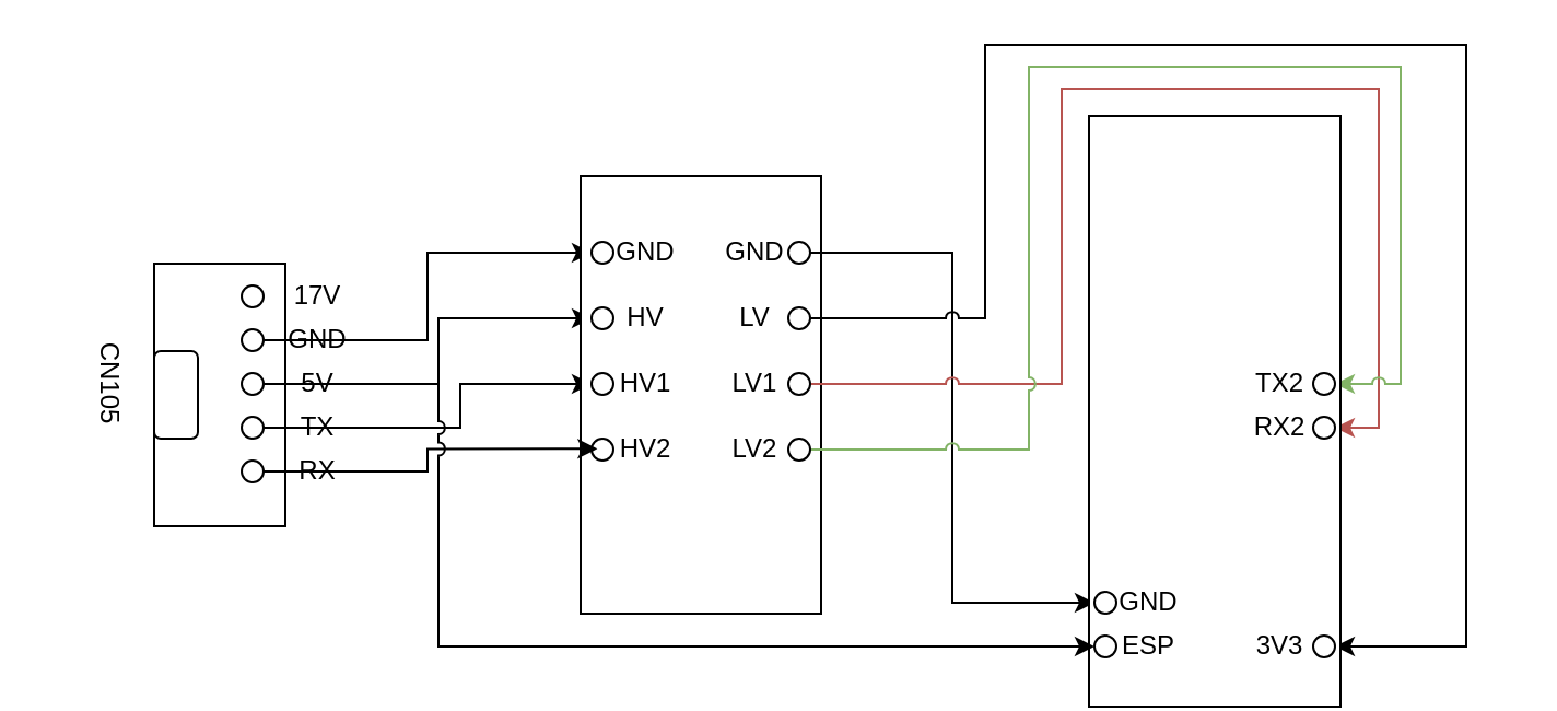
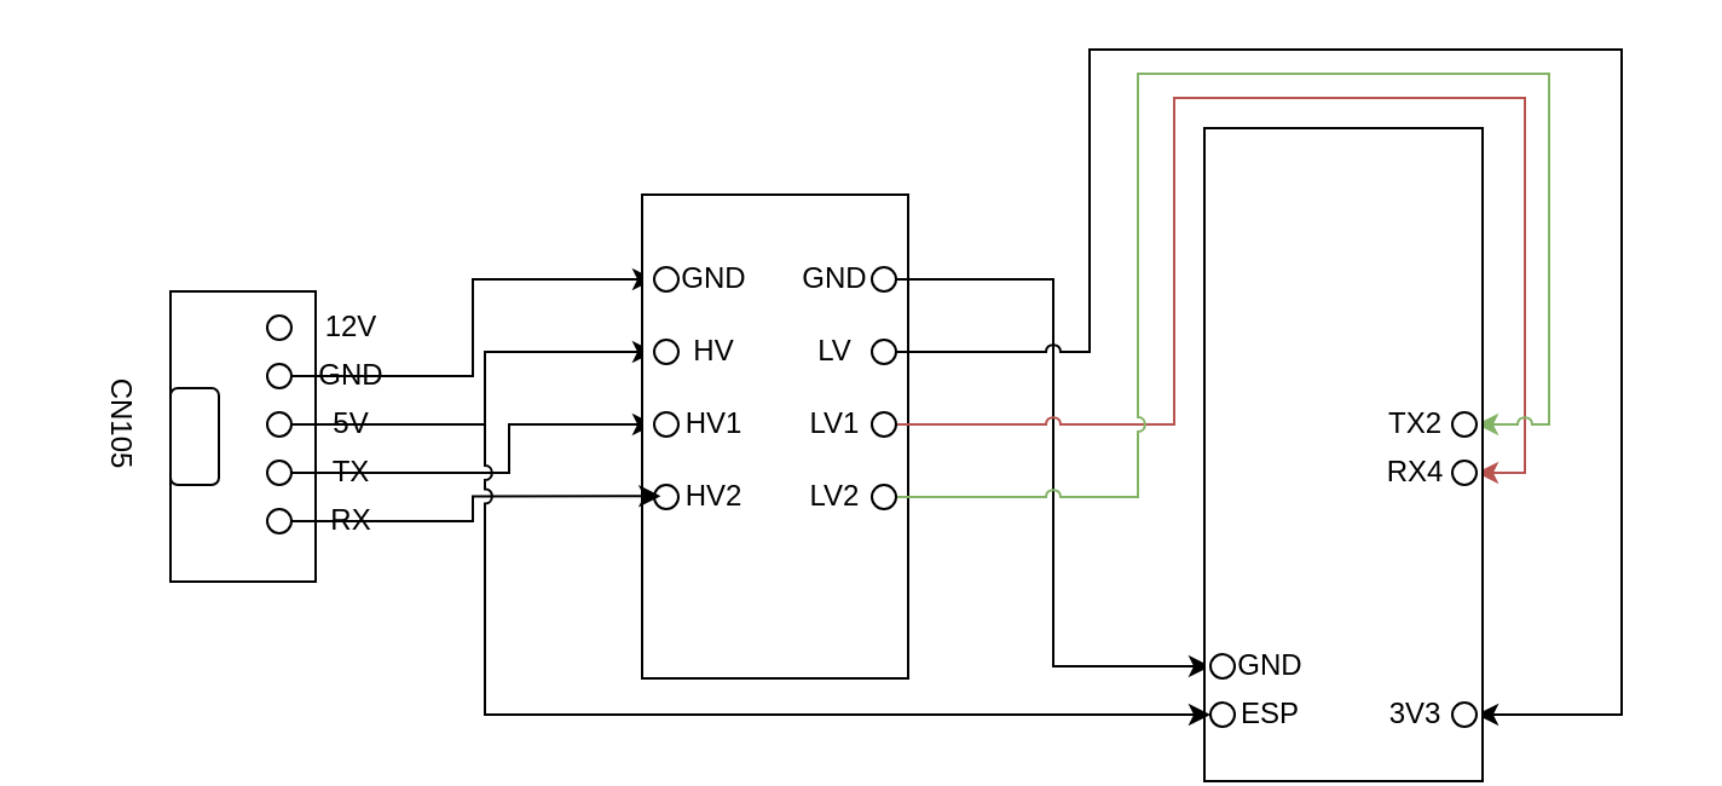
  <mxCell id="0" />
  <mxCell id="1" parent="0" />
  <mxCell id="2" value="" style="rounded=0;whiteSpace=wrap;html=1;rotation=90;" parent="1" vertex="1"><mxGeometry x="40" y="150" width="120" height="60" as="geometry" /></mxCell>
  <mxCell id="3" value="" style="rounded=1;whiteSpace=wrap;html=1;rotation=-90;" parent="1" vertex="1"><mxGeometry x="60" y="170" width="40" height="20" as="geometry" /></mxCell>
  <mxCell id="4" value="" style="ellipse;whiteSpace=wrap;html=1;aspect=fixed;" parent="1" vertex="1"><mxGeometry x="110" y="130" width="10" height="10" as="geometry" /></mxCell>
  <mxCell id="5" style="edgeStyle=orthogonalEdgeStyle;rounded=0;orthogonalLoop=1;jettySize=auto;html=1;entryX=0;entryY=0.5;entryDx=0;entryDy=0;" parent="1" source="6" target="13" edge="1"><mxGeometry relative="1" as="geometry" /></mxCell>
  <mxCell id="6" value="" style="ellipse;whiteSpace=wrap;html=1;aspect=fixed;" parent="1" vertex="1"><mxGeometry x="110" y="150" width="10" height="10" as="geometry" /></mxCell>
  <mxCell id="7" style="edgeStyle=orthogonalEdgeStyle;rounded=0;orthogonalLoop=1;jettySize=auto;html=1;entryX=0;entryY=0.5;entryDx=0;entryDy=0;" parent="1" source="8" target="16" edge="1"><mxGeometry relative="1" as="geometry"><Array as="points"><mxPoint x="200" y="175" /><mxPoint x="200" y="145" /></Array></mxGeometry></mxCell>
  <mxCell id="8" value="" style="ellipse;whiteSpace=wrap;html=1;aspect=fixed;" parent="1" vertex="1"><mxGeometry x="110" y="170" width="10" height="10" as="geometry" /></mxCell>
  <mxCell id="9" style="edgeStyle=orthogonalEdgeStyle;rounded=0;orthogonalLoop=1;jettySize=auto;html=1;entryX=0;entryY=0.5;entryDx=0;entryDy=0;" parent="1" source="10" target="19" edge="1"><mxGeometry relative="1" as="geometry"><Array as="points"><mxPoint x="210" y="195" /><mxPoint x="210" y="175" /></Array></mxGeometry></mxCell>
  <mxCell id="10" value="" style="ellipse;whiteSpace=wrap;html=1;aspect=fixed;" parent="1" vertex="1"><mxGeometry x="110" y="190" width="10" height="10" as="geometry" /></mxCell>
  <mxCell id="11" value="" style="ellipse;whiteSpace=wrap;html=1;aspect=fixed;" parent="1" vertex="1"><mxGeometry x="110" y="210" width="10" height="10" as="geometry" /></mxCell>
  <mxCell id="12" value="" style="rounded=0;whiteSpace=wrap;html=1;rotation=-90;" parent="1" vertex="1"><mxGeometry x="220" y="125" width="200" height="110" as="geometry" /></mxCell>
  <mxCell id="13" value="" style="ellipse;whiteSpace=wrap;html=1;aspect=fixed;" parent="1" vertex="1"><mxGeometry x="270" y="110" width="10" height="10" as="geometry" /></mxCell>
  <mxCell id="14" style="edgeStyle=orthogonalEdgeStyle;rounded=0;orthogonalLoop=1;jettySize=auto;html=1;entryX=0;entryY=0.5;entryDx=0;entryDy=0;" edge="1" parent="1" source="15" target="40"><mxGeometry relative="1" as="geometry" /></mxCell>
  <mxCell id="15" value="" style="ellipse;whiteSpace=wrap;html=1;aspect=fixed;" parent="1" vertex="1"><mxGeometry x="360" y="110" width="10" height="10" as="geometry" /></mxCell>
  <mxCell id="16" value="" style="ellipse;whiteSpace=wrap;html=1;aspect=fixed;" parent="1" vertex="1"><mxGeometry x="270" y="140" width="10" height="10" as="geometry" /></mxCell>
  <mxCell id="17" style="edgeStyle=orthogonalEdgeStyle;rounded=0;orthogonalLoop=1;jettySize=auto;html=1;entryX=1;entryY=0.5;entryDx=0;entryDy=0;jumpStyle=arc;" edge="1" parent="1" source="18" target="41"><mxGeometry relative="1" as="geometry"><Array as="points"><mxPoint x="450" y="145" /><mxPoint x="450" y="20" /><mxPoint x="670" y="20" /><mxPoint x="670" y="295" /></Array></mxGeometry></mxCell>
  <mxCell id="18" value="" style="ellipse;whiteSpace=wrap;html=1;aspect=fixed;" parent="1" vertex="1"><mxGeometry x="360" y="140" width="10" height="10" as="geometry" /></mxCell>
  <mxCell id="19" value="" style="ellipse;whiteSpace=wrap;html=1;aspect=fixed;" parent="1" vertex="1"><mxGeometry x="270" y="170" width="10" height="10" as="geometry" /></mxCell>
  <mxCell id="20" style="edgeStyle=orthogonalEdgeStyle;rounded=0;orthogonalLoop=1;jettySize=auto;html=1;entryX=1;entryY=0.5;entryDx=0;entryDy=0;jumpStyle=arc;fillColor=#f8cecc;strokeColor=#b85450;" edge="1" parent="1" source="21" target="43"><mxGeometry relative="1" as="geometry"><Array as="points"><mxPoint x="485" y="175" /><mxPoint x="485" y="40" /><mxPoint x="630" y="40" /><mxPoint x="630" y="195" /></Array></mxGeometry></mxCell>
  <mxCell id="21" value="" style="ellipse;whiteSpace=wrap;html=1;aspect=fixed;" parent="1" vertex="1"><mxGeometry x="360" y="170" width="10" height="10" as="geometry" /></mxCell>
  <mxCell id="22" value="" style="ellipse;whiteSpace=wrap;html=1;aspect=fixed;" parent="1" vertex="1"><mxGeometry x="270" y="200" width="10" height="10" as="geometry" /></mxCell>
  <mxCell id="23" style="edgeStyle=orthogonalEdgeStyle;rounded=0;orthogonalLoop=1;jettySize=auto;html=1;entryX=1;entryY=0.5;entryDx=0;entryDy=0;jumpStyle=arc;fillColor=#d5e8d4;strokeColor=#82b366;" edge="1" parent="1" source="24" target="42"><mxGeometry relative="1" as="geometry"><Array as="points"><mxPoint x="470" y="205" /><mxPoint x="470" y="30" /><mxPoint x="640" y="30" /><mxPoint x="640" y="175" /></Array></mxGeometry></mxCell>
  <mxCell id="24" value="" style="ellipse;whiteSpace=wrap;html=1;aspect=fixed;" parent="1" vertex="1"><mxGeometry x="360" y="200" width="10" height="10" as="geometry" /></mxCell>
- <mxCell id="25" value="17V" style="text;html=1;align=center;verticalAlign=middle;whiteSpace=wrap;rounded=0;" parent="1" vertex="1"><mxGeometry x="130" y="130" width="30" height="10" as="geometry" /></mxCell>
+ <mxCell id="25" value="12V" style="text;html=1;align=center;verticalAlign=middle;whiteSpace=wrap;rounded=0;" parent="1" vertex="1"><mxGeometry x="130" y="130" width="30" height="10" as="geometry" /></mxCell>
  <mxCell id="26" value="GND" style="text;html=1;align=center;verticalAlign=middle;whiteSpace=wrap;rounded=0;" parent="1" vertex="1"><mxGeometry x="130" y="150" width="30" height="10" as="geometry" /></mxCell>
  <mxCell id="27" value="5V" style="text;html=1;align=center;verticalAlign=middle;whiteSpace=wrap;rounded=0;" parent="1" vertex="1"><mxGeometry x="130" y="170" width="30" height="10" as="geometry" /></mxCell>
  <mxCell id="28" value="TX" style="text;html=1;align=center;verticalAlign=middle;whiteSpace=wrap;rounded=0;" parent="1" vertex="1"><mxGeometry x="130" y="190" width="30" height="10" as="geometry" /></mxCell>
  <mxCell id="29" value="RX" style="text;html=1;align=center;verticalAlign=middle;whiteSpace=wrap;rounded=0;" parent="1" vertex="1"><mxGeometry x="130" y="210" width="30" height="10" as="geometry" /></mxCell>
  <mxCell id="30" value="GND" style="text;html=1;align=center;verticalAlign=middle;whiteSpace=wrap;rounded=0;" parent="1" vertex="1"><mxGeometry x="280" y="110" width="30" height="10" as="geometry" /></mxCell>
  <mxCell id="31" value="GND" style="text;html=1;align=center;verticalAlign=middle;whiteSpace=wrap;rounded=0;" parent="1" vertex="1"><mxGeometry x="330" y="110" width="30" height="10" as="geometry" /></mxCell>
  <mxCell id="32" value="HV" style="text;html=1;align=center;verticalAlign=middle;whiteSpace=wrap;rounded=0;" parent="1" vertex="1"><mxGeometry x="280" y="140" width="30" height="10" as="geometry" /></mxCell>
  <mxCell id="33" value="LV" style="text;html=1;align=center;verticalAlign=middle;whiteSpace=wrap;rounded=0;" parent="1" vertex="1"><mxGeometry x="330" y="140" width="30" height="10" as="geometry" /></mxCell>
  <mxCell id="34" value="HV1" style="text;html=1;align=center;verticalAlign=middle;whiteSpace=wrap;rounded=0;" parent="1" vertex="1"><mxGeometry x="280" y="170" width="30" height="10" as="geometry" /></mxCell>
  <mxCell id="35" value="HV2" style="text;html=1;align=center;verticalAlign=middle;whiteSpace=wrap;rounded=0;" parent="1" vertex="1"><mxGeometry x="280" y="200" width="30" height="10" as="geometry" /></mxCell>
  <mxCell id="36" value="LV1" style="text;html=1;align=center;verticalAlign=middle;whiteSpace=wrap;rounded=0;" parent="1" vertex="1"><mxGeometry x="330" y="170" width="30" height="10" as="geometry" /></mxCell>
  <mxCell id="37" value="LV2" style="text;html=1;align=center;verticalAlign=middle;whiteSpace=wrap;rounded=0;" parent="1" vertex="1"><mxGeometry x="330" y="200" width="30" height="10" as="geometry" /></mxCell>
  <mxCell id="38" value="" style="rounded=0;whiteSpace=wrap;html=1;rotation=90;" parent="1" vertex="1"><mxGeometry x="420" y="130" width="270" height="115" as="geometry" /></mxCell>
  <mxCell id="39" value="" style="ellipse;whiteSpace=wrap;html=1;aspect=fixed;" parent="1" vertex="1"><mxGeometry x="500" y="290" width="10" height="10" as="geometry" /></mxCell>
  <mxCell id="40" value="" style="ellipse;whiteSpace=wrap;html=1;aspect=fixed;" parent="1" vertex="1"><mxGeometry x="500" y="270" width="10" height="10" as="geometry" /></mxCell>
  <mxCell id="41" value="" style="ellipse;whiteSpace=wrap;html=1;aspect=fixed;" parent="1" vertex="1"><mxGeometry x="600" y="290" width="10" height="10" as="geometry" /></mxCell>
  <mxCell id="42" value="" style="ellipse;whiteSpace=wrap;html=1;aspect=fixed;" parent="1" vertex="1"><mxGeometry x="600" y="170" width="10" height="10" as="geometry" /></mxCell>
  <mxCell id="43" value="" style="ellipse;whiteSpace=wrap;html=1;aspect=fixed;" parent="1" vertex="1"><mxGeometry x="600" y="190" width="10" height="10" as="geometry" /></mxCell>
  <mxCell id="44" value="GND" style="text;html=1;align=center;verticalAlign=middle;whiteSpace=wrap;rounded=0;" parent="1" vertex="1"><mxGeometry x="510" y="270" width="30" height="10" as="geometry" /></mxCell>
  <mxCell id="45" value="ESP" style="text;html=1;align=center;verticalAlign=middle;whiteSpace=wrap;rounded=0;" parent="1" vertex="1"><mxGeometry x="510" y="290" width="30" height="10" as="geometry" /></mxCell>
  <mxCell id="46" value="3V3" style="text;html=1;align=center;verticalAlign=middle;whiteSpace=wrap;rounded=0;" parent="1" vertex="1"><mxGeometry x="570" y="290" width="30" height="10" as="geometry" /></mxCell>
  <mxCell id="47" value="TX2" style="text;html=1;align=center;verticalAlign=middle;whiteSpace=wrap;rounded=0;" parent="1" vertex="1"><mxGeometry x="570" y="170" width="30" height="10" as="geometry" /></mxCell>
- <mxCell id="48" value="RX2" style="text;html=1;align=center;verticalAlign=middle;whiteSpace=wrap;rounded=0;" parent="1" vertex="1"><mxGeometry x="570" y="190" width="30" height="10" as="geometry" /></mxCell>
+ <mxCell id="48" value="RX4" style="text;html=1;align=center;verticalAlign=middle;whiteSpace=wrap;rounded=0;" parent="1" vertex="1"><mxGeometry x="570" y="190" width="30" height="10" as="geometry" /></mxCell>
  <mxCell id="49" style="edgeStyle=orthogonalEdgeStyle;rounded=0;orthogonalLoop=1;jettySize=auto;html=1;entryX=0.267;entryY=0.467;entryDx=0;entryDy=0;entryPerimeter=0;" parent="1" source="11" target="22" edge="1"><mxGeometry relative="1" as="geometry" /></mxCell>
  <mxCell id="50" value="" style="endArrow=classic;html=1;rounded=0;entryX=0;entryY=0.5;entryDx=0;entryDy=0;jumpStyle=arc;" edge="1" parent="1" target="39"><mxGeometry width="50" height="50" relative="1" as="geometry"><mxPoint x="200" y="170" as="sourcePoint" /><mxPoint x="200" y="360" as="targetPoint" /><Array as="points"><mxPoint x="200" y="295" /></Array></mxGeometry></mxCell>
  <mxCell id="51" value="CN105" style="text;html=1;align=center;verticalAlign=middle;whiteSpace=wrap;rounded=0;rotation=90;" vertex="1" parent="1"><mxGeometry x="20" y="160" width="60" height="30" as="geometry" /></mxCell>
